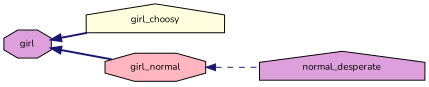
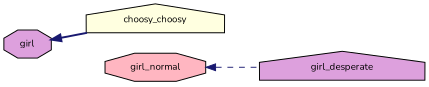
  digraph {
    fontname=Nunito
    rankdir=LR
    node [color=black fillcolor=plum fontname=Nunito fontsize=10 shape=octagon style=filled]
    edge [color=midnightblue dir=back fontname=Nunito fontsize=10 labelfontname=Helvetica labelfontsize=10 style=bold]
    n1 [fontcolor=black height=0.2 label=girl width=0.4]
-   n2 [fillcolor=lightyellow height=0.2 label=girl_choosy shape=house width=0.4]
+   n2 [fillcolor=lightyellow height=0.2 label=choosy_choosy shape=house width=0.4]
    n3 [fillcolor=lightpink height=0.2 label=girl_normal width=0.4]
-   n4 [height=0.2 label=normal_desperate shape=house width=0.4]
+   n4 [height=0.2 label=girl_desperate shape=house width=0.4]
    n1 -> n2
-   n1 -> n3
    n3 -> n4 [style=dashed]
  }
